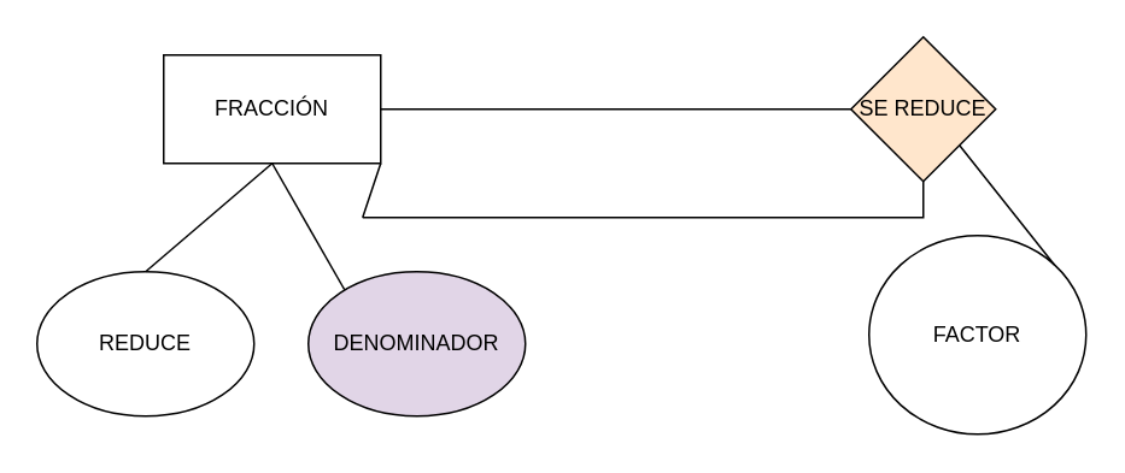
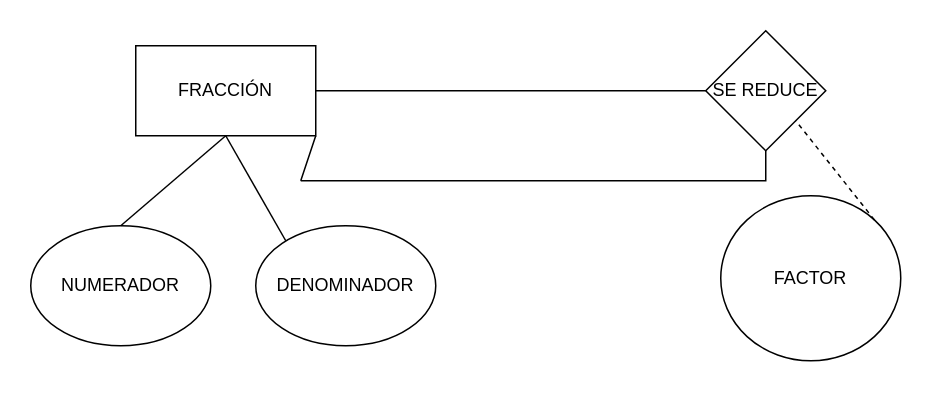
  <mxCell id="0" />
  <mxCell id="1" parent="0" />
  <mxCell id="2" value="FRACCIÓN" style="rounded=0;whiteSpace=wrap;html=1;" vertex="1" parent="1"><mxGeometry x="90" y="30" width="120" height="60" as="geometry" /></mxCell>
- <mxCell id="3" value="SE REDUCE" style="rhombus;whiteSpace=wrap;html=1;fillColor=#ffe6cc;" vertex="1" parent="1"><mxGeometry x="470" y="20" width="80" height="80" as="geometry" /></mxCell>
- <mxCell id="4" value="REDUCE" style="ellipse;whiteSpace=wrap;html=1;" vertex="1" parent="1"><mxGeometry x="20" y="150" width="120" height="80" as="geometry" /></mxCell>
- <mxCell id="5" value="DENOMINADOR" style="ellipse;whiteSpace=wrap;html=1;fillColor=#e1d5e7;" vertex="1" parent="1"><mxGeometry x="170" y="150" width="120" height="80" as="geometry" /></mxCell>
+ <mxCell id="3" value="SE REDUCE" style="rhombus;whiteSpace=wrap;html=1;" vertex="1" parent="1"><mxGeometry x="470" y="20" width="80" height="80" as="geometry" /></mxCell>
+ <mxCell id="4" value="NUMERADOR" style="ellipse;whiteSpace=wrap;html=1;" vertex="1" parent="1"><mxGeometry x="20" y="150" width="120" height="80" as="geometry" /></mxCell>
+ <mxCell id="5" value="DENOMINADOR" style="ellipse;whiteSpace=wrap;html=1;" vertex="1" parent="1"><mxGeometry x="170" y="150" width="120" height="80" as="geometry" /></mxCell>
  <mxCell id="6" value="FACTOR" style="ellipse;whiteSpace=wrap;html=1;" vertex="1" parent="1"><mxGeometry x="480" y="130" width="120" height="110" as="geometry" /></mxCell>
  <mxCell id="7" value="" style="endArrow=none;html=1;rounded=0;entryX=1;entryY=1;entryDx=0;entryDy=0;" edge="1" parent="1" target="2"><mxGeometry width="50" height="50" relative="1" as="geometry"><mxPoint x="200" y="120" as="sourcePoint" /><mxPoint x="399" y="190" as="targetPoint" /></mxGeometry></mxCell>
  <mxCell id="8" value="" style="endArrow=none;html=1;rounded=0;" edge="1" parent="1"><mxGeometry width="50" height="50" relative="1" as="geometry"><mxPoint x="200" y="120" as="sourcePoint" /><mxPoint x="510" y="100" as="targetPoint" /><Array as="points"><mxPoint x="510" y="120" /></Array></mxGeometry></mxCell>
  <mxCell id="9" value="" style="endArrow=none;html=1;rounded=0;entryX=0.5;entryY=1;entryDx=0;entryDy=0;" edge="1" parent="1" target="2"><mxGeometry width="50" height="50" relative="1" as="geometry"><mxPoint x="190" y="160" as="sourcePoint" /><mxPoint x="240" y="110" as="targetPoint" /></mxGeometry></mxCell>
  <mxCell id="10" value="" style="endArrow=none;html=1;rounded=0;entryX=0.5;entryY=1;entryDx=0;entryDy=0;" edge="1" parent="1" target="2"><mxGeometry width="50" height="50" relative="1" as="geometry"><mxPoint x="80" y="150" as="sourcePoint" /><mxPoint x="130" y="100" as="targetPoint" /></mxGeometry></mxCell>
  <mxCell id="11" value="" style="endArrow=none;html=1;rounded=0;entryX=0;entryY=0.5;entryDx=0;entryDy=0;" edge="1" parent="1" target="3"><mxGeometry width="50" height="50" relative="1" as="geometry"><mxPoint x="210" y="60" as="sourcePoint" /><mxPoint x="260" y="10" as="targetPoint" /></mxGeometry></mxCell>
- <mxCell id="12" value="" style="endArrow=none;html=1;rounded=0;entryX=1;entryY=1;entryDx=0;entryDy=0;exitX=1;exitY=0;exitDx=0;exitDy=0;" edge="1" parent="1" source="6" target="3"><mxGeometry width="50" height="50" relative="1" as="geometry"><mxPoint x="350" y="230" as="sourcePoint" /><mxPoint x="400" y="180" as="targetPoint" /></mxGeometry></mxCell>
+ <mxCell id="12" value="" style="endArrow=none;html=1;rounded=0;entryX=1;entryY=1;entryDx=0;entryDy=0;exitX=1;exitY=0;exitDx=0;exitDy=0;dashed=1;" edge="1" parent="1" source="6" target="3"><mxGeometry width="50" height="50" relative="1" as="geometry"><mxPoint x="350" y="230" as="sourcePoint" /><mxPoint x="400" y="180" as="targetPoint" /></mxGeometry></mxCell>
